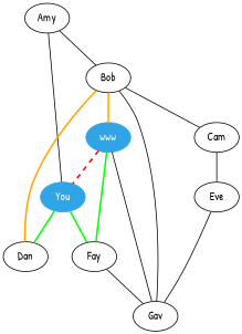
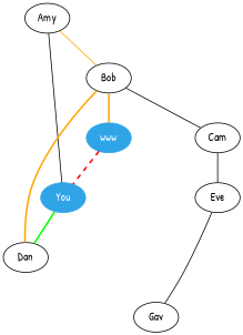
  graph {
    fontname="Patrick Hand"
    node [fontname="Patrick Hand"]
    edge [fontname="Patrick Hand"]
    n1 [label=Amy]
    n2 [label=Bob]
    n3 [color="#2fa4e7" fontcolor=white label=You style=filled]
    n4 [label=Cam]
    n5 [label=Gav]
    n6 [color="#2fa4e7" fontcolor=white label=www style=filled]
    n7 [label=Dan]
    n8 [label=Eve]
-   n9 [label=Fay]
-   n1 -- n2
+   n1 -- n2 [color=orange]
    n1 -- n3
    n2 -- n4
-   n2 -- n5
    n2 -- n6 [color=orange penwidth=2]
    n3 -- n7 [color=green penwidth=2]
-   n3 -- n9 [color=green penwidth=2]
    n4 -- n8
    n6 -- n3 [color=red penwidth=2 style=dashed]
-   n6 -- n5
    n7 -- n2 [color=orange penwidth=2]
    n8 -- n5
-   n9 -- n5
-   n9 -- n6 [color=green penwidth=2]
  }
